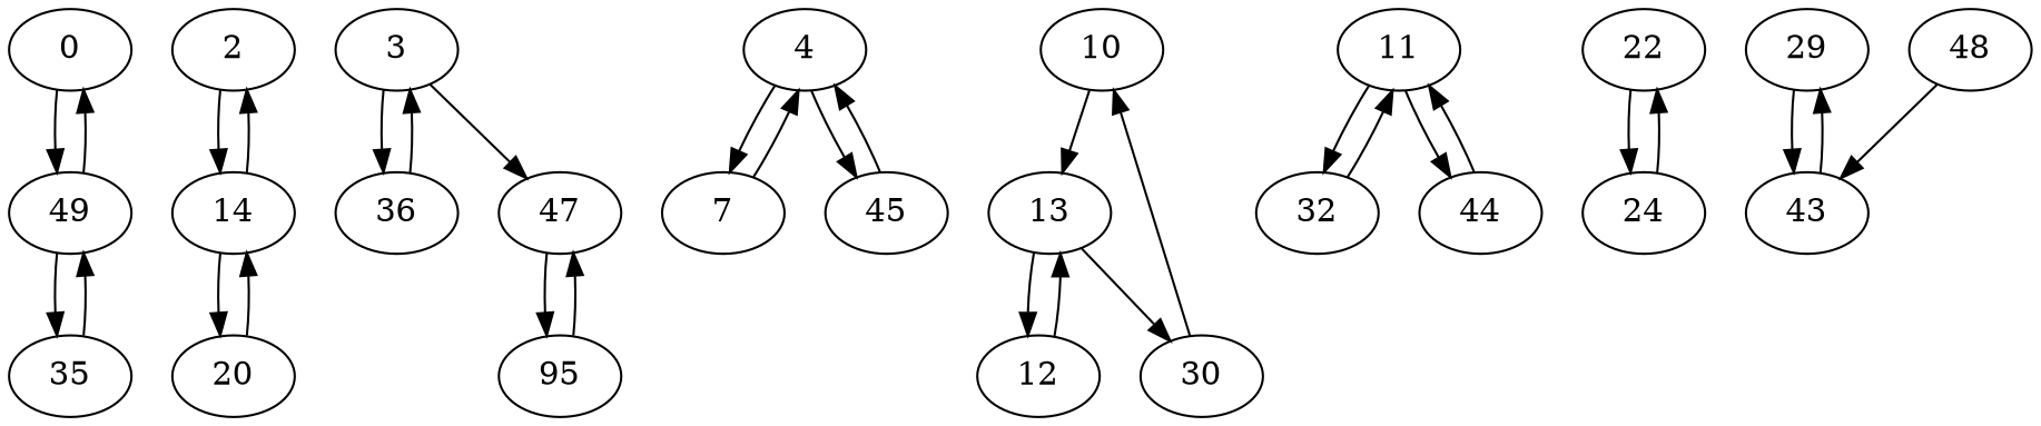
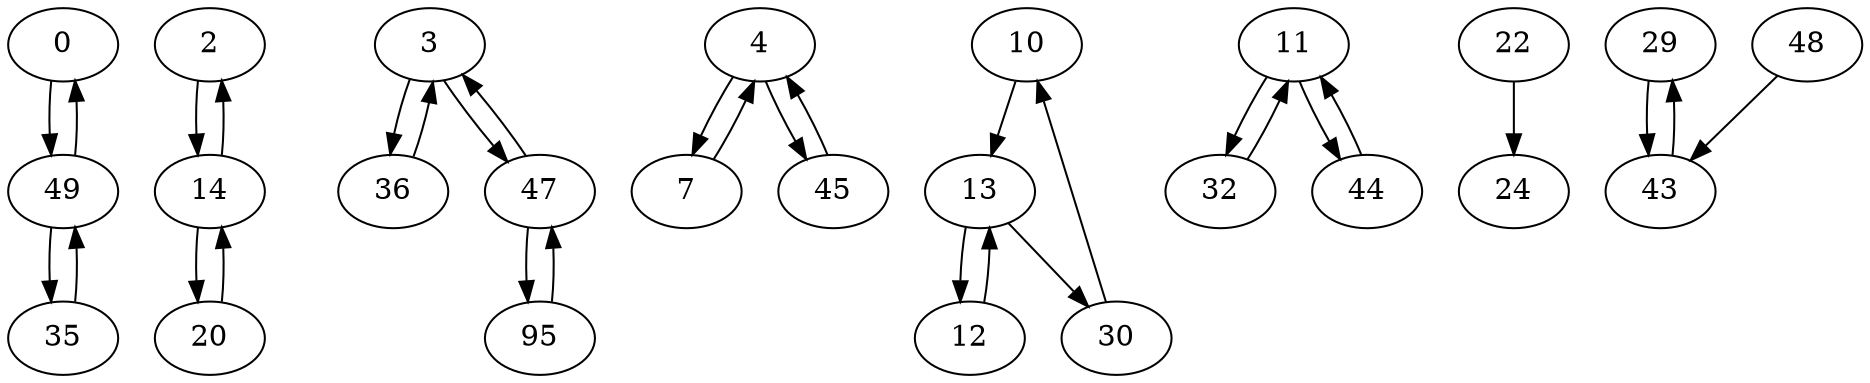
  digraph {
    0
    49
    35
    2
    14
    20
    3
    36
    47
    n10 [label=95]
    4
    7
    45
    10
    13
    12
    30
    11
    32
    44
    22
    24
    29
    43
    48
    0 -> 49
    49 -> 0
    49 -> 35
    35 -> 49
    2 -> 14
    14 -> 2
    14 -> 20
    20 -> 14
    3 -> 36
    3 -> 47
    36 -> 3
+   47 -> 3
    47 -> n10
    n10 -> 47
    4 -> 7
    4 -> 45
    7 -> 4
    45 -> 4
    10 -> 13
    13 -> 12
    13 -> 30
    12 -> 13
    30 -> 10
    11 -> 32
    11 -> 44
    32 -> 11
    44 -> 11
    22 -> 24
-   24 -> 22
    29 -> 43
    43 -> 29
    48 -> 43
  }
